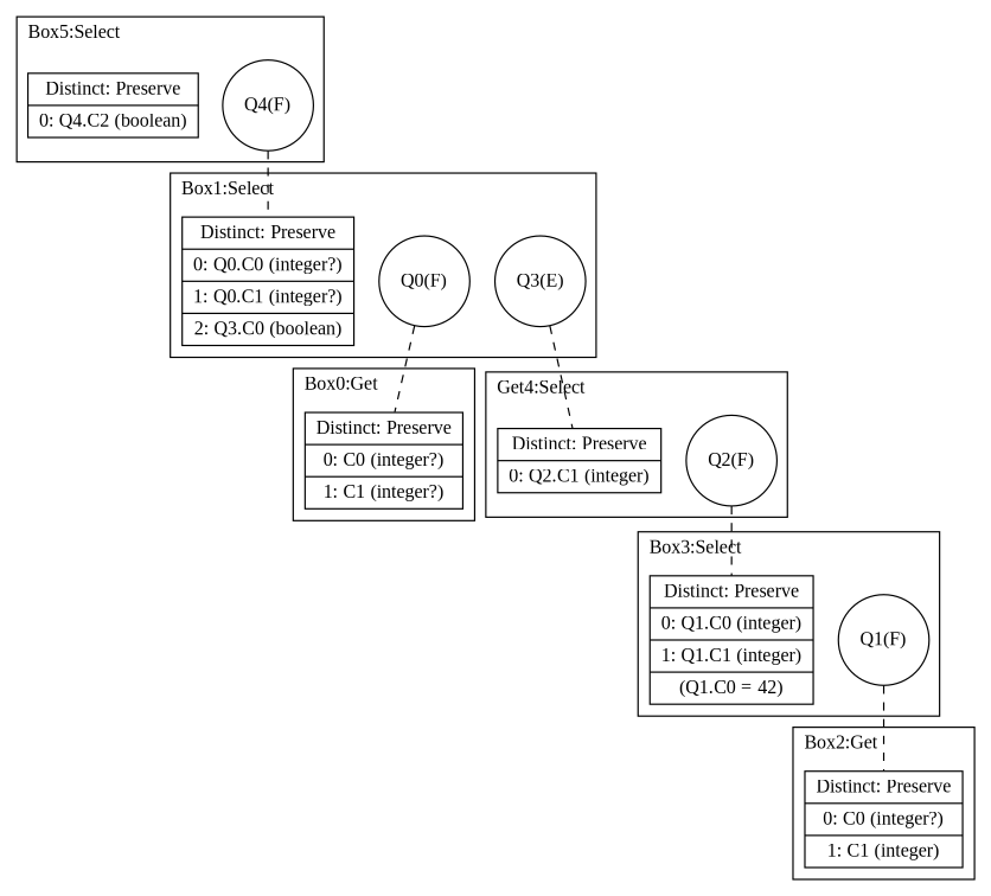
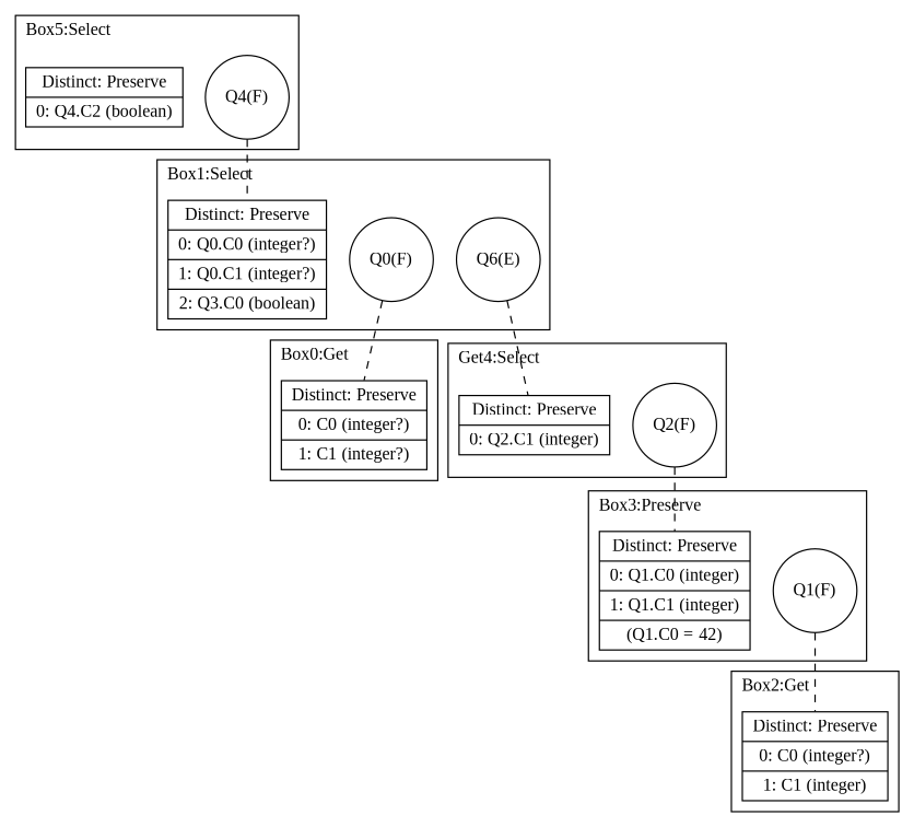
  digraph {
    compound=true
    fontname="Liberation Serif"
    labeljust=l
    node [fontname="Liberation Serif" shape=record]
    edge [arrowhead=none fontname="Liberation Serif" style=dashed]
    n1 [label="Q4(F)" shape=circle]
    n2 [label="{ Distinct: Preserve| 0: Q4.C2 (boolean) }"]
    n3 [label="Q0(F)" shape=circle]
-   n4 [label="Q3(E)" shape=circle]
+   n4 [label="Q6(E)" shape=circle]
    n5 [label="{ Distinct: Preserve| 0: Q0.C0 (integer?)| 1: Q0.C1 (integer?)| 2: Q3.C0 (boolean) }"]
    n6 [label="Q2(F)" shape=circle]
    n7 [label="{ Distinct: Preserve| 0: Q2.C1 (integer) }"]
    n8 [label="{ Distinct: Preserve| 0: C0 (integer?)| 1: C1 (integer?) }"]
    n9 [label="Q1(F)" shape=circle]
    n10 [label="{ Distinct: Preserve| 0: Q1.C0 (integer)| 1: Q1.C1 (integer)| (Q1.C0 = 42) }"]
    n11 [label="{ Distinct: Preserve| 0: C0 (integer?)| 1: C1 (integer) }"]
    subgraph cluster_1 {
      label="Box5:Select"
      n2
      subgraph sub_2 {
        label="Box5:Select"
        rank=same
        n1
      }
    }
    subgraph cluster_3 {
      label="Box1:Select"
      n5
      subgraph sub_4 {
        label="Box1:Select"
        rank=same
        n3
        n4
      }
    }
    subgraph cluster_5 {
      label="Get4:Select"
      n7
      subgraph sub_6 {
        label="Box4:Select"
        rank=same
        n6
      }
    }
    subgraph cluster_7 {
      label="Box0:Get"
      n8
      subgraph sub_8 {
        label="Box0:Get"
        rank=same
      }
    }
    subgraph cluster_9 {
-     label="Box3:Select"
+     label="Box3:Preserve"
      n10
      subgraph sub_10 {
        label="Box3:Select"
        rank=same
        n9
      }
    }
    subgraph cluster_11 {
      label="Box2:Get"
      n11
      subgraph sub_12 {
        label="Box2:Get"
        rank=same
      }
    }
    n1 -> n5
    n3 -> n8
    n4 -> n7
    n6 -> n10
    n9 -> n11
  }
